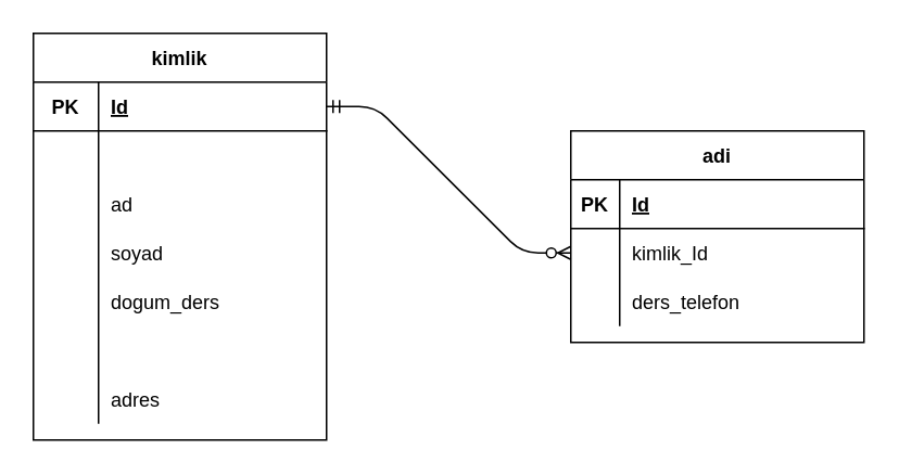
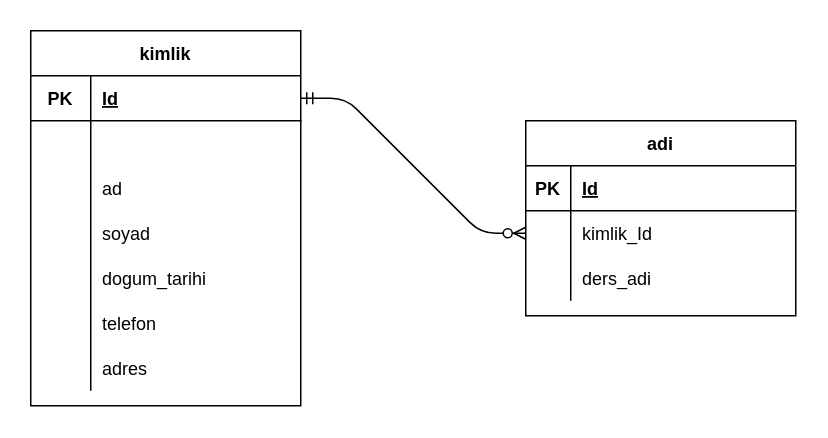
  <mxCell id="0" />
  <mxCell id="1" parent="0" />
  <mxCell id="2" value="kimlik" style="shape=table;startSize=30;container=1;collapsible=1;childLayout=tableLayout;fixedRows=1;rowLines=0;fontStyle=1;align=center;resizeLast=1;" parent="1" vertex="1"><mxGeometry x="20" y="20" width="180" height="250" as="geometry" /></mxCell>
  <mxCell id="3" value="" style="shape=partialRectangle;collapsible=0;dropTarget=0;pointerEvents=0;fillColor=none;top=0;left=0;bottom=1;right=0;points=[[0,0.5],[1,0.5]];portConstraint=eastwest;" parent="2" vertex="1"><mxGeometry y="30" width="180" height="30" as="geometry" /></mxCell>
  <mxCell id="4" value="PK" style="shape=partialRectangle;connectable=0;fillColor=none;top=0;left=0;bottom=0;right=0;fontStyle=1;overflow=hidden;" parent="3" vertex="1"><mxGeometry width="40" height="30" as="geometry" /></mxCell>
  <mxCell id="5" value="Id" style="shape=partialRectangle;connectable=0;fillColor=none;top=0;left=0;bottom=0;right=0;align=left;spacingLeft=6;fontStyle=5;overflow=hidden;" parent="3" vertex="1"><mxGeometry x="40" width="140" height="30" as="geometry" /></mxCell>
  <mxCell id="6" value="" style="shape=partialRectangle;collapsible=0;dropTarget=0;pointerEvents=0;fillColor=none;top=0;left=0;bottom=0;right=0;points=[[0,0.5],[1,0.5]];portConstraint=eastwest;" parent="2" vertex="1"><mxGeometry y="60" width="180" height="30" as="geometry" /></mxCell>
  <mxCell id="7" value="" style="shape=partialRectangle;connectable=0;fillColor=none;top=0;left=0;bottom=0;right=0;editable=1;overflow=hidden;" parent="6" vertex="1"><mxGeometry width="40" height="30" as="geometry" /></mxCell>
  <mxCell id="8" value="" style="shape=partialRectangle;collapsible=0;dropTarget=0;pointerEvents=0;fillColor=none;top=0;left=0;bottom=0;right=0;points=[[0,0.5],[1,0.5]];portConstraint=eastwest;" parent="2" vertex="1"><mxGeometry y="90" width="180" height="30" as="geometry" /></mxCell>
  <mxCell id="9" value="" style="shape=partialRectangle;connectable=0;fillColor=none;top=0;left=0;bottom=0;right=0;editable=1;overflow=hidden;" parent="8" vertex="1"><mxGeometry width="40" height="30" as="geometry" /></mxCell>
  <mxCell id="10" value="ad" style="shape=partialRectangle;connectable=0;fillColor=none;top=0;left=0;bottom=0;right=0;align=left;spacingLeft=6;overflow=hidden;" parent="8" vertex="1"><mxGeometry x="40" width="140" height="30" as="geometry" /></mxCell>
  <mxCell id="11" value="" style="shape=partialRectangle;collapsible=0;dropTarget=0;pointerEvents=0;fillColor=none;top=0;left=0;bottom=0;right=0;points=[[0,0.5],[1,0.5]];portConstraint=eastwest;" parent="2" vertex="1"><mxGeometry y="120" width="180" height="30" as="geometry" /></mxCell>
  <mxCell id="12" value="" style="shape=partialRectangle;connectable=0;fillColor=none;top=0;left=0;bottom=0;right=0;editable=1;overflow=hidden;" parent="11" vertex="1"><mxGeometry width="40" height="30" as="geometry" /></mxCell>
  <mxCell id="13" value="soyad" style="shape=partialRectangle;connectable=0;fillColor=none;top=0;left=0;bottom=0;right=0;align=left;spacingLeft=6;overflow=hidden;" parent="11" vertex="1"><mxGeometry x="40" width="140" height="30" as="geometry" /></mxCell>
  <mxCell id="14" value="" style="shape=partialRectangle;collapsible=0;dropTarget=0;pointerEvents=0;fillColor=none;top=0;left=0;bottom=0;right=0;points=[[0,0.5],[1,0.5]];portConstraint=eastwest;" parent="2" vertex="1"><mxGeometry y="150" width="180" height="30" as="geometry" /></mxCell>
  <mxCell id="15" value="" style="shape=partialRectangle;connectable=0;fillColor=none;top=0;left=0;bottom=0;right=0;editable=1;overflow=hidden;" parent="14" vertex="1"><mxGeometry width="40" height="30" as="geometry" /></mxCell>
- <mxCell id="16" value="dogum_ders" style="shape=partialRectangle;connectable=0;fillColor=none;top=0;left=0;bottom=0;right=0;align=left;spacingLeft=6;overflow=hidden;" parent="14" vertex="1"><mxGeometry x="40" width="140" height="30" as="geometry" /></mxCell>
+ <mxCell id="16" value="dogum_tarihi" style="shape=partialRectangle;connectable=0;fillColor=none;top=0;left=0;bottom=0;right=0;align=left;spacingLeft=6;overflow=hidden;" parent="14" vertex="1"><mxGeometry x="40" width="140" height="30" as="geometry" /></mxCell>
  <mxCell id="17" value="" style="shape=partialRectangle;collapsible=0;dropTarget=0;pointerEvents=0;fillColor=none;top=0;left=0;bottom=0;right=0;points=[[0,0.5],[1,0.5]];portConstraint=eastwest;" parent="2" vertex="1"><mxGeometry y="180" width="180" height="30" as="geometry" /></mxCell>
  <mxCell id="18" value="" style="shape=partialRectangle;connectable=0;fillColor=none;top=0;left=0;bottom=0;right=0;editable=1;overflow=hidden;" parent="17" vertex="1"><mxGeometry width="40" height="30" as="geometry" /></mxCell>
+ <mxCell id="19" value="telefon" style="shape=partialRectangle;connectable=0;fillColor=none;top=0;left=0;bottom=0;right=0;align=left;spacingLeft=6;overflow=hidden;" parent="17" vertex="1"><mxGeometry x="40" width="140" height="30" as="geometry" /></mxCell>
  <mxCell id="20" value="" style="shape=partialRectangle;collapsible=0;dropTarget=0;pointerEvents=0;fillColor=none;top=0;left=0;bottom=0;right=0;points=[[0,0.5],[1,0.5]];portConstraint=eastwest;" parent="2" vertex="1"><mxGeometry y="210" width="180" height="30" as="geometry" /></mxCell>
  <mxCell id="21" value="" style="shape=partialRectangle;connectable=0;fillColor=none;top=0;left=0;bottom=0;right=0;editable=1;overflow=hidden;" parent="20" vertex="1"><mxGeometry width="40" height="30" as="geometry" /></mxCell>
  <mxCell id="22" value="adres" style="shape=partialRectangle;connectable=0;fillColor=none;top=0;left=0;bottom=0;right=0;align=left;spacingLeft=6;overflow=hidden;" parent="20" vertex="1"><mxGeometry x="40" width="140" height="30" as="geometry" /></mxCell>
  <mxCell id="23" value="adi" style="shape=table;startSize=30;container=1;collapsible=1;childLayout=tableLayout;fixedRows=1;rowLines=0;fontStyle=1;align=center;resizeLast=1;" parent="1" vertex="1"><mxGeometry x="350" y="80" width="180" height="130" as="geometry" /></mxCell>
  <mxCell id="24" value="" style="shape=partialRectangle;collapsible=0;dropTarget=0;pointerEvents=0;fillColor=none;top=0;left=0;bottom=1;right=0;points=[[0,0.5],[1,0.5]];portConstraint=eastwest;" parent="23" vertex="1"><mxGeometry y="30" width="180" height="30" as="geometry" /></mxCell>
  <mxCell id="25" value="PK" style="shape=partialRectangle;connectable=0;fillColor=none;top=0;left=0;bottom=0;right=0;fontStyle=1;overflow=hidden;" parent="24" vertex="1"><mxGeometry width="30" height="30" as="geometry" /></mxCell>
  <mxCell id="26" value="Id" style="shape=partialRectangle;connectable=0;fillColor=none;top=0;left=0;bottom=0;right=0;align=left;spacingLeft=6;fontStyle=5;overflow=hidden;" parent="24" vertex="1"><mxGeometry x="30" width="150" height="30" as="geometry" /></mxCell>
  <mxCell id="27" value="" style="shape=partialRectangle;collapsible=0;dropTarget=0;pointerEvents=0;fillColor=none;top=0;left=0;bottom=0;right=0;points=[[0,0.5],[1,0.5]];portConstraint=eastwest;" parent="23" vertex="1"><mxGeometry y="60" width="180" height="30" as="geometry" /></mxCell>
  <mxCell id="28" value="" style="shape=partialRectangle;connectable=0;fillColor=none;top=0;left=0;bottom=0;right=0;editable=1;overflow=hidden;" parent="27" vertex="1"><mxGeometry width="30" height="30" as="geometry" /></mxCell>
  <mxCell id="29" value="kimlik_Id" style="shape=partialRectangle;connectable=0;fillColor=none;top=0;left=0;bottom=0;right=0;align=left;spacingLeft=6;overflow=hidden;" parent="27" vertex="1"><mxGeometry x="30" width="150" height="30" as="geometry" /></mxCell>
  <mxCell id="30" value="" style="shape=partialRectangle;collapsible=0;dropTarget=0;pointerEvents=0;fillColor=none;top=0;left=0;bottom=0;right=0;points=[[0,0.5],[1,0.5]];portConstraint=eastwest;" parent="23" vertex="1"><mxGeometry y="90" width="180" height="30" as="geometry" /></mxCell>
  <mxCell id="31" value="" style="shape=partialRectangle;connectable=0;fillColor=none;top=0;left=0;bottom=0;right=0;editable=1;overflow=hidden;" parent="30" vertex="1"><mxGeometry width="30" height="30" as="geometry" /></mxCell>
- <mxCell id="32" value="ders_telefon" style="shape=partialRectangle;connectable=0;fillColor=none;top=0;left=0;bottom=0;right=0;align=left;spacingLeft=6;overflow=hidden;" parent="30" vertex="1"><mxGeometry x="30" width="150" height="30" as="geometry" /></mxCell>
+ <mxCell id="32" value="ders_adi" style="shape=partialRectangle;connectable=0;fillColor=none;top=0;left=0;bottom=0;right=0;align=left;spacingLeft=6;overflow=hidden;" parent="30" vertex="1"><mxGeometry x="30" width="150" height="30" as="geometry" /></mxCell>
  <mxCell id="33" value="" style="edgeStyle=entityRelationEdgeStyle;fontSize=12;html=1;endArrow=ERzeroToMany;startArrow=ERmandOne;exitX=1;exitY=0.5;exitDx=0;exitDy=0;entryX=0;entryY=0.5;entryDx=0;entryDy=0;" edge="1" parent="1" source="3" target="27"><mxGeometry width="100" height="100" relative="1" as="geometry"><mxPoint x="300" y="500" as="sourcePoint" /><mxPoint x="400" y="400" as="targetPoint" /></mxGeometry></mxCell>
